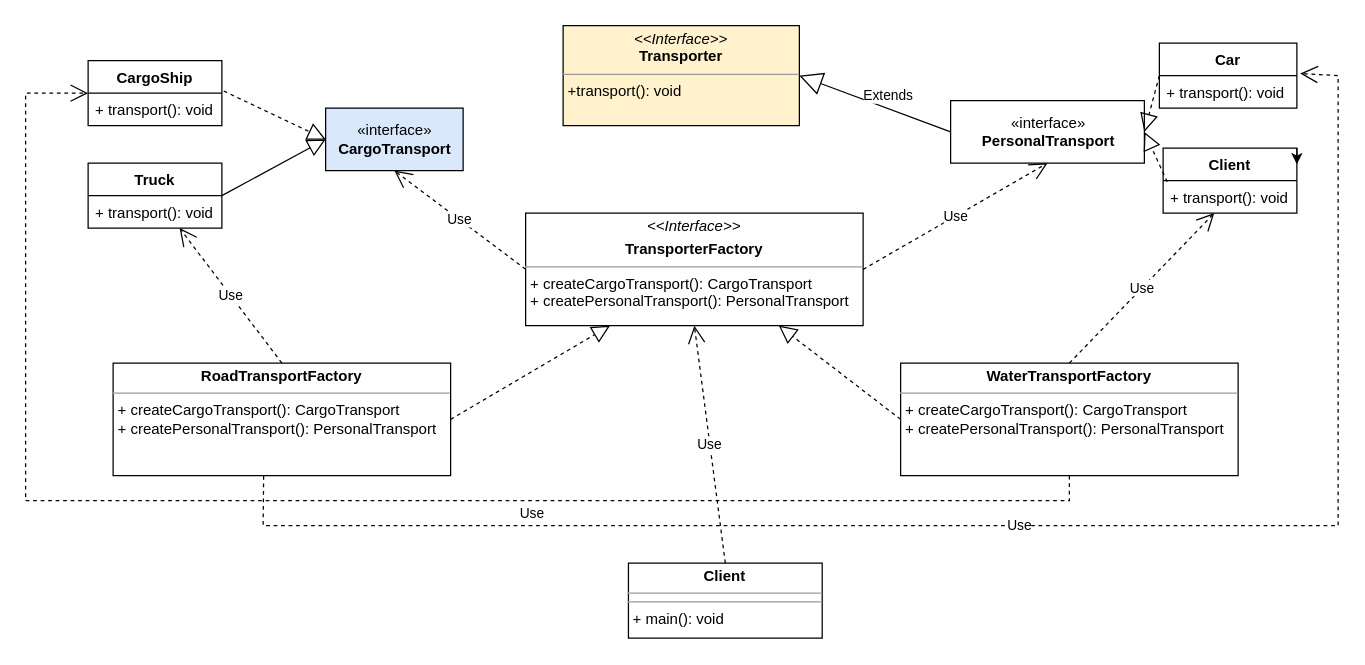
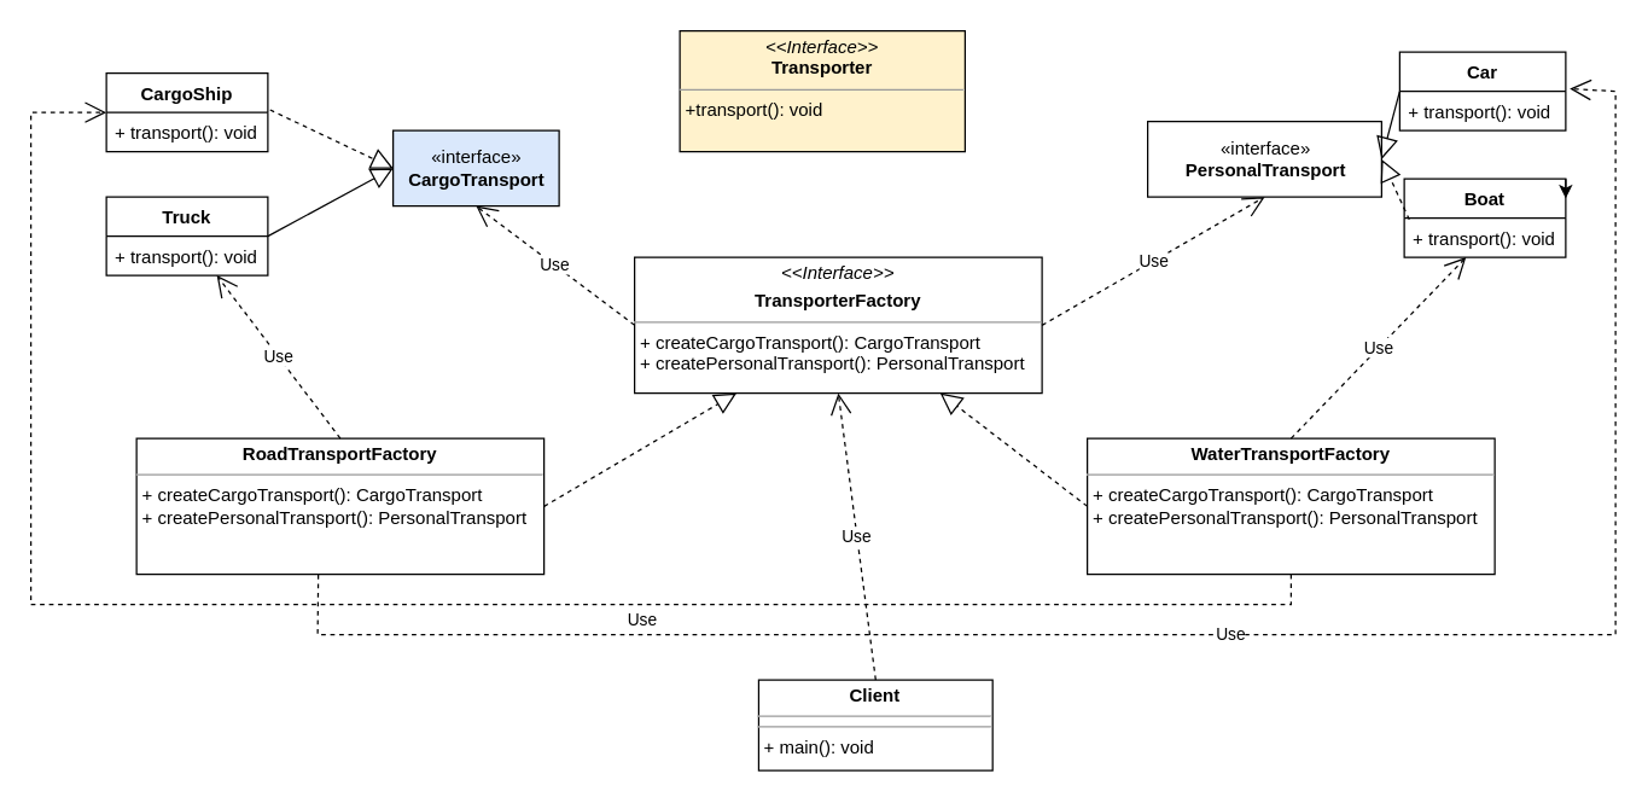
  <mxCell id="0" />
  <mxCell id="1" parent="0" />
  <mxCell id="2" value="&lt;p style=&quot;margin: 0px ; margin-top: 4px ; text-align: center&quot;&gt;&lt;i&gt;&amp;lt;&amp;lt;Interface&amp;gt;&amp;gt;&lt;/i&gt;&lt;br&gt;&lt;b&gt;Transporter&lt;/b&gt;&lt;br&gt;&lt;/p&gt;&lt;hr size=&quot;1&quot;&gt;&lt;p style=&quot;margin: 0px ; margin-left: 4px&quot;&gt;+transport(): void&lt;br&gt;&lt;/p&gt;" style="verticalAlign=top;align=left;overflow=fill;fontSize=12;fontFamily=Helvetica;html=1;fillColor=#fff2cc;" parent="1" vertex="1"><mxGeometry x="450" y="20" width="189" height="80" as="geometry" /></mxCell>
  <mxCell id="3" value="«interface»&lt;br&gt;&lt;b&gt;CargoTransport&lt;/b&gt;" style="html=1;fillColor=#dae8fc;" parent="1" vertex="1"><mxGeometry x="260" y="86" width="110" height="50" as="geometry" /></mxCell>
  <mxCell id="4" value="«interface»&lt;br&gt;&lt;b&gt;PersonalTransport&lt;/b&gt;" style="html=1;" parent="1" vertex="1"><mxGeometry x="760" y="80" width="155" height="50" as="geometry" /></mxCell>
  <mxCell id="5" value="&lt;p style=&quot;margin: 0px ; margin-top: 4px ; text-align: center&quot;&gt;&lt;i&gt;&amp;lt;&amp;lt;Interface&amp;gt;&amp;gt;&lt;/i&gt;&lt;/p&gt;&lt;p style=&quot;margin: 0px ; margin-top: 4px ; text-align: center&quot;&gt;&lt;b&gt;TransporterFactory&lt;/b&gt;&lt;br&gt;&lt;/p&gt;&lt;hr size=&quot;1&quot;&gt;&lt;p style=&quot;margin: 0px ; margin-left: 4px&quot;&gt;+ createCargoTransport(): CargoTransport&lt;br&gt;+ createPersonalTransport(): PersonalTransport&lt;br&gt;&lt;/p&gt;" style="verticalAlign=top;align=left;overflow=fill;fontSize=12;fontFamily=Helvetica;html=1;" parent="1" vertex="1"><mxGeometry x="420" y="170" width="270" height="90" as="geometry" /></mxCell>
  <mxCell id="6" value="&lt;p style=&quot;margin: 0px ; margin-top: 4px ; text-align: center&quot;&gt;&lt;b&gt;RoadTransportFactory&lt;/b&gt;&lt;/p&gt;&lt;hr size=&quot;1&quot;&gt;&lt;p style=&quot;margin: 0px ; margin-left: 4px&quot;&gt;+ createCargoTransport(): CargoTransport&lt;br&gt;+ createPersonalTransport(): PersonalTransport&lt;br&gt;&lt;/p&gt;&lt;p style=&quot;margin: 0px ; margin-left: 4px&quot;&gt;&lt;/p&gt;" style="verticalAlign=top;align=left;overflow=fill;fontSize=12;fontFamily=Helvetica;html=1;" parent="1" vertex="1"><mxGeometry x="90" y="290" width="270" height="90" as="geometry" /></mxCell>
  <mxCell id="7" value="&lt;p style=&quot;margin: 0px ; margin-top: 4px ; text-align: center&quot;&gt;&lt;b&gt;WaterTransportFactory&lt;/b&gt;&lt;/p&gt;&lt;hr size=&quot;1&quot;&gt;&lt;p style=&quot;margin: 0px ; margin-left: 4px&quot;&gt;+ createCargoTransport(): CargoTransport&lt;br&gt;+ createPersonalTransport(): PersonalTransport&lt;br&gt;&lt;/p&gt;&lt;p style=&quot;margin: 0px ; margin-left: 4px&quot;&gt;&lt;/p&gt;" style="verticalAlign=top;align=left;overflow=fill;fontSize=12;fontFamily=Helvetica;html=1;" parent="1" vertex="1"><mxGeometry x="720" y="290" width="270" height="90" as="geometry" /></mxCell>
- <mxCell id="8" value="Client" style="swimlane;fontStyle=1;align=center;verticalAlign=top;childLayout=stackLayout;horizontal=1;startSize=26;horizontalStack=0;resizeParent=1;resizeParentMax=0;resizeLast=0;collapsible=1;marginBottom=0;" parent="1" vertex="1"><mxGeometry x="930" y="118" width="107" height="52" as="geometry" /></mxCell>
+ <mxCell id="8" value="Boat" style="swimlane;fontStyle=1;align=center;verticalAlign=top;childLayout=stackLayout;horizontal=1;startSize=26;horizontalStack=0;resizeParent=1;resizeParentMax=0;resizeLast=0;collapsible=1;marginBottom=0;" parent="1" vertex="1"><mxGeometry x="930" y="118" width="107" height="52" as="geometry" /></mxCell>
  <mxCell id="9" value="+ transport(): void" style="text;strokeColor=none;fillColor=none;align=left;verticalAlign=top;spacingLeft=4;spacingRight=4;overflow=hidden;rotatable=0;points=[[0,0.5],[1,0.5]];portConstraint=eastwest;" parent="8" vertex="1"><mxGeometry y="26" width="107" height="26" as="geometry" /></mxCell>
  <mxCell id="10" value="Car" style="swimlane;fontStyle=1;align=center;verticalAlign=top;childLayout=stackLayout;horizontal=1;startSize=26;horizontalStack=0;resizeParent=1;resizeParentMax=0;resizeLast=0;collapsible=1;marginBottom=0;" parent="1" vertex="1"><mxGeometry x="927" y="34" width="110" height="52" as="geometry" /></mxCell>
  <mxCell id="11" value="+ transport(): void" style="text;strokeColor=none;fillColor=none;align=left;verticalAlign=top;spacingLeft=4;spacingRight=4;overflow=hidden;rotatable=0;points=[[0,0.5],[1,0.5]];portConstraint=eastwest;" parent="10" vertex="1"><mxGeometry y="26" width="110" height="26" as="geometry" /></mxCell>
  <mxCell id="12" value="CargoShip" style="swimlane;fontStyle=1;align=center;verticalAlign=top;childLayout=stackLayout;horizontal=1;startSize=26;horizontalStack=0;resizeParent=1;resizeParentMax=0;resizeLast=0;collapsible=1;marginBottom=0;" parent="1" vertex="1"><mxGeometry x="70" y="48" width="107" height="52" as="geometry" /></mxCell>
  <mxCell id="13" value="+ transport(): void" style="text;strokeColor=none;fillColor=none;align=left;verticalAlign=top;spacingLeft=4;spacingRight=4;overflow=hidden;rotatable=0;points=[[0,0.5],[1,0.5]];portConstraint=eastwest;" parent="12" vertex="1"><mxGeometry y="26" width="107" height="26" as="geometry" /></mxCell>
  <mxCell id="14" value="Truck" style="swimlane;fontStyle=1;align=center;verticalAlign=top;childLayout=stackLayout;horizontal=1;startSize=26;horizontalStack=0;resizeParent=1;resizeParentMax=0;resizeLast=0;collapsible=1;marginBottom=0;" parent="1" vertex="1"><mxGeometry x="70" y="130" width="107" height="52" as="geometry" /></mxCell>
  <mxCell id="15" value="+ transport(): void" style="text;strokeColor=none;fillColor=none;align=left;verticalAlign=top;spacingLeft=4;spacingRight=4;overflow=hidden;rotatable=0;points=[[0,0.5],[1,0.5]];portConstraint=eastwest;" parent="14" vertex="1"><mxGeometry y="26" width="107" height="26" as="geometry" /></mxCell>
- <mxCell id="16" value="Extends" style="endArrow=block;endSize=16;endFill=0;html=1;rounded=0;entryX=1;entryY=0.5;entryDx=0;entryDy=0;exitX=0;exitY=0.5;exitDx=0;exitDy=0;" parent="1" source="4" target="2" edge="1"><mxGeometry x="-0.119" y="-10" width="160" relative="1" as="geometry"><mxPoint x="835" y="249.33" as="sourcePoint" /><mxPoint x="675" y="249.33" as="targetPoint" /><Array as="points" /><mxPoint as="offset" /></mxGeometry></mxCell>
  <mxCell id="17" value="" style="endArrow=block;dashed=1;endFill=0;endSize=12;html=1;rounded=0;exitX=1.014;exitY=-0.064;exitDx=0;exitDy=0;exitPerimeter=0;" parent="1" source="13" edge="1"><mxGeometry width="160" relative="1" as="geometry"><mxPoint x="390" y="320" as="sourcePoint" /><mxPoint x="260" y="111" as="targetPoint" /></mxGeometry></mxCell>
  <mxCell id="18" value="" style="endArrow=block;dashed=0;endFill=0;endSize=12;html=1;rounded=0;exitX=1;exitY=0.5;exitDx=0;exitDy=0;entryX=0;entryY=0.5;entryDx=0;entryDy=0;" parent="1" source="14" target="3" edge="1"><mxGeometry width="160" relative="1" as="geometry"><mxPoint x="394.725" y="357.66" as="sourcePoint" /><mxPoint x="350" y="280" as="targetPoint" /></mxGeometry></mxCell>
  <mxCell id="19" value="" style="endArrow=block;dashed=1;endFill=0;endSize=12;html=1;rounded=0;entryX=1;entryY=0.5;entryDx=0;entryDy=0;exitX=0.031;exitY=0.038;exitDx=0;exitDy=0;exitPerimeter=0;" parent="1" source="9" target="4" edge="1"><mxGeometry width="160" relative="1" as="geometry"><mxPoint x="800" y="260" as="sourcePoint" /><mxPoint x="790" y="280" as="targetPoint" /></mxGeometry></mxCell>
- <mxCell id="20" value="" style="endArrow=block;dashed=1;endFill=0;endSize=12;html=1;rounded=0;exitX=0;exitY=0.5;exitDx=0;exitDy=0;entryX=1;entryY=0.5;entryDx=0;entryDy=0;" parent="1" source="10" target="4" edge="1"><mxGeometry width="160" relative="1" as="geometry"><mxPoint x="930" y="202" as="sourcePoint" /><mxPoint x="880" y="110" as="targetPoint" /></mxGeometry></mxCell>
+ <mxCell id="20" value="" style="endArrow=block;dashed=0;endFill=0;endSize=12;html=1;rounded=0;exitX=0;exitY=0.5;exitDx=0;exitDy=0;entryX=1;entryY=0.5;entryDx=0;entryDy=0;" parent="1" source="10" target="4" edge="1"><mxGeometry width="160" relative="1" as="geometry"><mxPoint x="930" y="202" as="sourcePoint" /><mxPoint x="880" y="110" as="targetPoint" /></mxGeometry></mxCell>
  <mxCell id="21" value="Use" style="endArrow=open;endSize=12;dashed=1;html=1;rounded=0;exitX=1;exitY=0.5;exitDx=0;exitDy=0;entryX=0.5;entryY=1;entryDx=0;entryDy=0;" parent="1" source="5" target="4" edge="1"><mxGeometry width="160" relative="1" as="geometry"><mxPoint x="580" y="300" as="sourcePoint" /><mxPoint x="740" y="300" as="targetPoint" /></mxGeometry></mxCell>
  <mxCell id="22" value="Use" style="endArrow=open;endSize=12;dashed=1;html=1;rounded=0;entryX=0.5;entryY=1;entryDx=0;entryDy=0;exitX=0;exitY=0.5;exitDx=0;exitDy=0;" parent="1" source="5" target="3" edge="1"><mxGeometry width="160" relative="1" as="geometry"><mxPoint x="580" y="300" as="sourcePoint" /><mxPoint x="740" y="300" as="targetPoint" /></mxGeometry></mxCell>
  <mxCell id="23" value="" style="endArrow=block;dashed=1;endFill=0;endSize=12;html=1;rounded=0;entryX=0.25;entryY=1;entryDx=0;entryDy=0;exitX=1;exitY=0.5;exitDx=0;exitDy=0;" parent="1" source="6" target="5" edge="1"><mxGeometry width="160" relative="1" as="geometry"><mxPoint x="740" y="300" as="sourcePoint" /><mxPoint x="580" y="300" as="targetPoint" /></mxGeometry></mxCell>
  <mxCell id="24" value="" style="endArrow=block;dashed=1;endFill=0;endSize=12;html=1;rounded=0;exitX=0;exitY=0.5;exitDx=0;exitDy=0;entryX=0.75;entryY=1;entryDx=0;entryDy=0;" parent="1" source="7" edge="1" target="5"><mxGeometry width="160" relative="1" as="geometry"><mxPoint x="370" y="375" as="sourcePoint" /><mxPoint x="550" y="260" as="targetPoint" /></mxGeometry></mxCell>
  <mxCell id="25" style="edgeStyle=orthogonalEdgeStyle;rounded=0;orthogonalLoop=1;jettySize=auto;html=1;exitX=1;exitY=0;exitDx=0;exitDy=0;entryX=1;entryY=0.25;entryDx=0;entryDy=0;" parent="1" source="8" target="8" edge="1"><mxGeometry relative="1" as="geometry" /></mxCell>
  <mxCell id="26" value="Use" style="endArrow=open;endSize=12;dashed=1;html=1;rounded=0;exitX=0.5;exitY=0;exitDx=0;exitDy=0;" parent="1" source="6" target="14" edge="1"><mxGeometry width="160" relative="1" as="geometry"><mxPoint x="580" y="300" as="sourcePoint" /><mxPoint x="740" y="300" as="targetPoint" /></mxGeometry></mxCell>
  <mxCell id="27" value="Use" style="endArrow=open;endSize=12;dashed=1;html=1;rounded=0;exitX=0.5;exitY=0;exitDx=0;exitDy=0;" parent="1" target="9" edge="1" source="7"><mxGeometry width="160" relative="1" as="geometry"><mxPoint x="840" y="320" as="sourcePoint" /><mxPoint x="740" y="300" as="targetPoint" /></mxGeometry></mxCell>
  <mxCell id="28" value="Use" style="endArrow=open;endSize=12;dashed=1;html=1;rounded=0;exitX=0.5;exitY=1;exitDx=0;exitDy=0;entryX=0;entryY=0.5;entryDx=0;entryDy=0;" parent="1" source="7" target="12" edge="1"><mxGeometry x="-0.267" y="10" width="160" relative="1" as="geometry"><mxPoint x="390" y="630" as="sourcePoint" /><mxPoint x="522.055" y="480" as="targetPoint" /><Array as="points"><mxPoint x="855" y="400" /><mxPoint x="530" y="400" /><mxPoint x="20" y="400" /><mxPoint x="20" y="290" /><mxPoint x="20" y="170" /><mxPoint x="20" y="74" /></Array><mxPoint x="1" as="offset" /></mxGeometry></mxCell>
  <mxCell id="29" value="Use" style="endArrow=open;endSize=12;dashed=1;html=1;rounded=0;exitX=0.446;exitY=1.004;exitDx=0;exitDy=0;exitPerimeter=0;entryX=1.024;entryY=-0.064;entryDx=0;entryDy=0;entryPerimeter=0;" parent="1" source="6" target="11" edge="1"><mxGeometry width="160" relative="1" as="geometry"><mxPoint x="420" y="480" as="sourcePoint" /><mxPoint x="580" y="480" as="targetPoint" /><Array as="points"><mxPoint x="210" y="420" /><mxPoint x="1070" y="420" /><mxPoint x="1070" y="310" /><mxPoint x="1070" y="160" /><mxPoint x="1070" y="60" /></Array></mxGeometry></mxCell>
  <mxCell id="30" value="&lt;p style=&quot;margin: 0px ; margin-top: 4px ; text-align: center&quot;&gt;&lt;b&gt;Client&lt;/b&gt;&lt;/p&gt;&lt;hr size=&quot;1&quot;&gt;&lt;hr size=&quot;1&quot;&gt;&lt;p style=&quot;margin: 0px ; margin-left: 4px&quot;&gt;+ main(): void&lt;br&gt;&lt;/p&gt;" style="verticalAlign=top;align=left;overflow=fill;fontSize=12;fontFamily=Helvetica;html=1;" vertex="1" parent="1"><mxGeometry x="502.25" y="450" width="155" height="60" as="geometry" /></mxCell>
  <mxCell id="31" value="Use" style="endArrow=open;endSize=12;dashed=1;html=1;rounded=0;exitX=0.5;exitY=0;exitDx=0;exitDy=0;entryX=0.5;entryY=1;entryDx=0;entryDy=0;" edge="1" parent="1" source="30" target="5"><mxGeometry width="160" relative="1" as="geometry"><mxPoint x="460" y="300" as="sourcePoint" /><mxPoint x="620" y="300" as="targetPoint" /></mxGeometry></mxCell>
